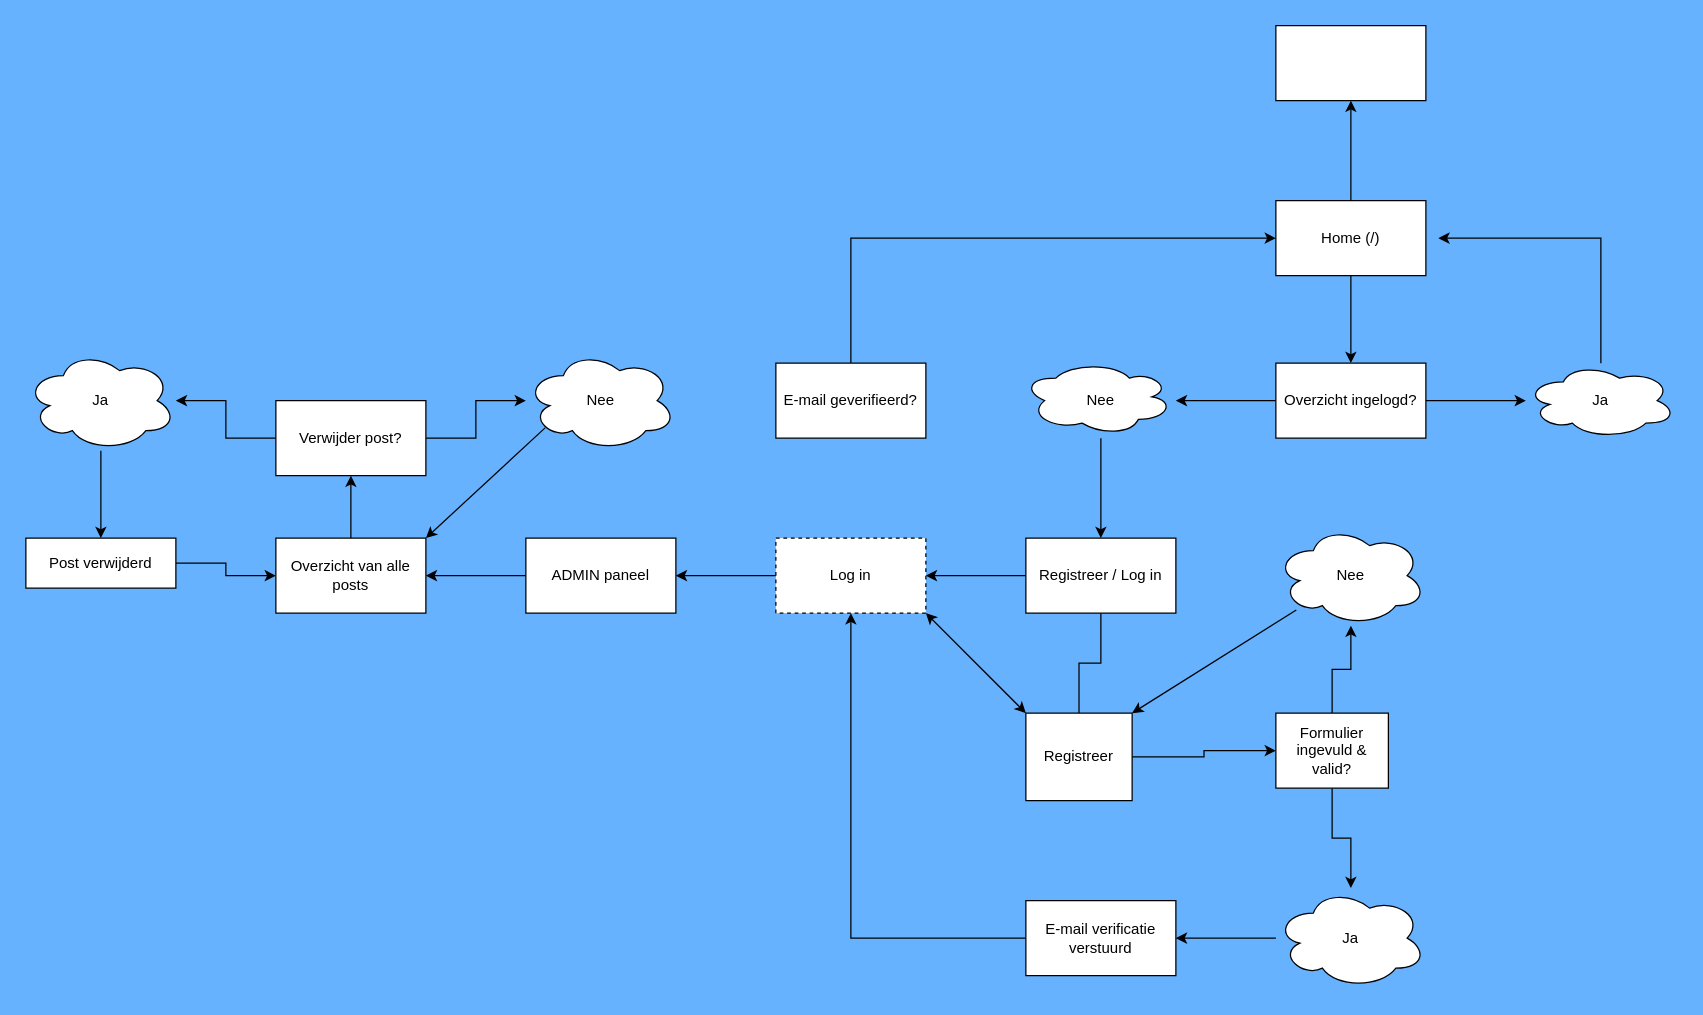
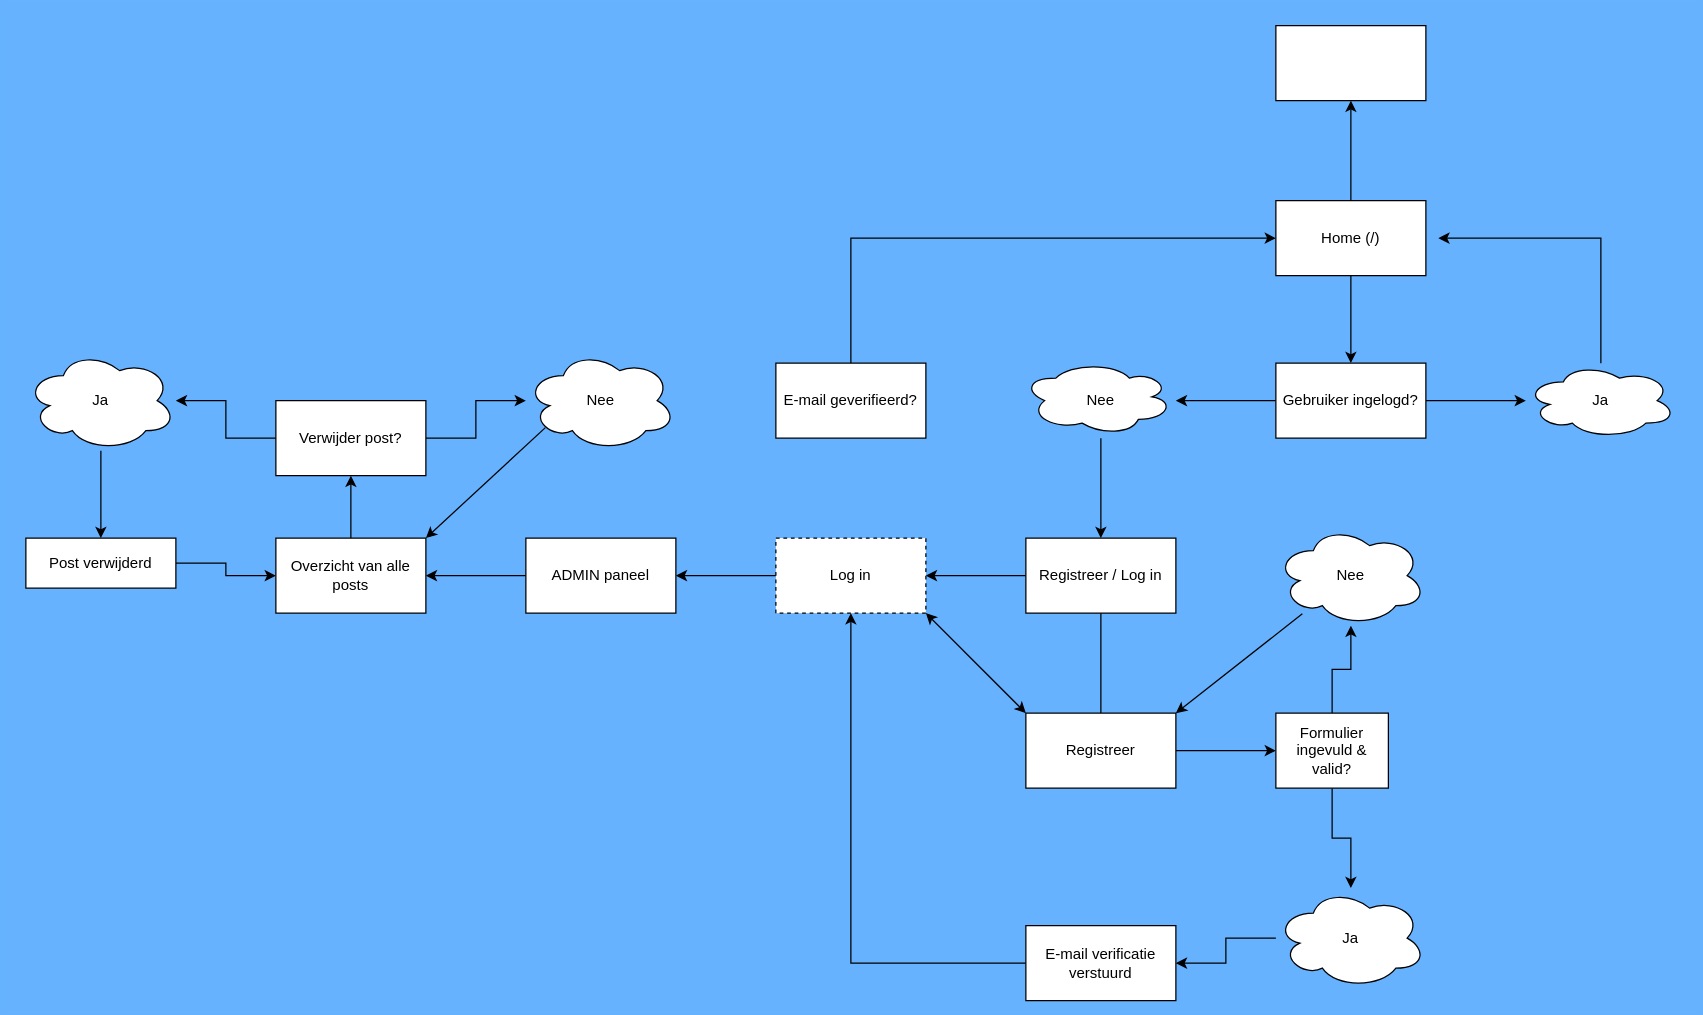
  <mxCell id="0" />
  <mxCell id="1" parent="0" />
  <mxCell id="2" value="" style="edgeStyle=orthogonalEdgeStyle;rounded=0;orthogonalLoop=1;jettySize=auto;html=1;" edge="1" parent="1" source="4" target="7"><mxGeometry relative="1" as="geometry" /></mxCell>
  <mxCell id="3" value="" style="edgeStyle=orthogonalEdgeStyle;rounded=0;orthogonalLoop=1;jettySize=auto;html=1;" edge="1" parent="1" source="4" target="32"><mxGeometry relative="1" as="geometry" /></mxCell>
  <mxCell id="4" value="Home (/)" style="rounded=0;whiteSpace=wrap;html=1;" vertex="1" parent="1"><mxGeometry x="1020" y="160" width="120" height="60" as="geometry" /></mxCell>
  <mxCell id="5" value="" style="edgeStyle=orthogonalEdgeStyle;rounded=0;orthogonalLoop=1;jettySize=auto;html=1;" edge="1" parent="1" source="7" target="10"><mxGeometry relative="1" as="geometry" /></mxCell>
  <mxCell id="6" value="" style="edgeStyle=orthogonalEdgeStyle;rounded=0;orthogonalLoop=1;jettySize=auto;html=1;" edge="1" parent="1" source="7" target="12"><mxGeometry relative="1" as="geometry" /></mxCell>
- <mxCell id="7" value="Overzicht ingelogd?" style="rounded=0;whiteSpace=wrap;html=1;" vertex="1" parent="1"><mxGeometry x="1020" y="290" width="120" height="60" as="geometry" /></mxCell>
+ <mxCell id="7" value="Gebruiker ingelogd?" style="rounded=0;whiteSpace=wrap;html=1;" vertex="1" parent="1"><mxGeometry x="1020" y="290" width="120" height="60" as="geometry" /></mxCell>
  <mxCell id="8" value="" style="edgeStyle=orthogonalEdgeStyle;rounded=0;orthogonalLoop=1;jettySize=auto;html=1;strokeColor=none;entryX=1;entryY=0.25;entryDx=0;entryDy=0;" edge="1" parent="1" source="10" target="4"><mxGeometry relative="1" as="geometry"><mxPoint x="1280" y="190" as="targetPoint" /></mxGeometry></mxCell>
  <mxCell id="9" style="edgeStyle=orthogonalEdgeStyle;rounded=0;orthogonalLoop=1;jettySize=auto;html=1;" edge="1" parent="1" source="10"><mxGeometry relative="1" as="geometry"><mxPoint x="1150" y="190" as="targetPoint" /><Array as="points"><mxPoint x="1280" y="190" /></Array></mxGeometry></mxCell>
  <mxCell id="10" value="Ja" style="whiteSpace=wrap;html=1;rounded=0;shape=cloud;perimeter=ellipsePerimeter;" vertex="1" parent="1"><mxGeometry x="1220" y="290" width="120" height="60" as="geometry" /></mxCell>
  <mxCell id="11" value="" style="edgeStyle=orthogonalEdgeStyle;rounded=0;orthogonalLoop=1;jettySize=auto;html=1;" edge="1" parent="1" source="12" target="15"><mxGeometry relative="1" as="geometry" /></mxCell>
  <mxCell id="12" value="Nee" style="rounded=1;whiteSpace=wrap;html=1;flipV=1;flipH=1;perimeterSpacing=0;imageAspect=1;shape=cloud;perimeter=ellipsePerimeter;" vertex="1" parent="1"><mxGeometry x="820" y="290" width="120" height="60" as="geometry" /></mxCell>
  <mxCell id="13" value="" style="edgeStyle=orthogonalEdgeStyle;rounded=0;orthogonalLoop=1;jettySize=auto;html=1;" edge="1" parent="1" source="15" target="19"><mxGeometry relative="1" as="geometry" /></mxCell>
  <mxCell id="14" style="edgeStyle=orthogonalEdgeStyle;rounded=0;orthogonalLoop=1;jettySize=auto;html=1;entryX=0.5;entryY=0;entryDx=0;entryDy=0;endArrow=none;" edge="1" parent="1" source="15" target="17"><mxGeometry relative="1" as="geometry" /></mxCell>
  <mxCell id="15" value="Registreer / Log in" style="rounded=0;whiteSpace=wrap;html=1;" vertex="1" parent="1"><mxGeometry x="820" y="430" width="120" height="60" as="geometry" /></mxCell>
  <mxCell id="16" value="" style="edgeStyle=orthogonalEdgeStyle;rounded=0;orthogonalLoop=1;jettySize=auto;html=1;" edge="1" parent="1" source="17" target="22"><mxGeometry relative="1" as="geometry" /></mxCell>
- <mxCell id="17" value="Registreer" style="rounded=0;whiteSpace=wrap;html=1;" vertex="1" parent="1"><mxGeometry x="820" y="570" width="85" height="70" as="geometry" /></mxCell>
+ <mxCell id="17" value="Registreer" style="rounded=0;whiteSpace=wrap;html=1;" vertex="1" parent="1"><mxGeometry x="820" y="570" width="120" height="60" as="geometry" /></mxCell>
  <mxCell id="18" value="" style="edgeStyle=orthogonalEdgeStyle;rounded=0;orthogonalLoop=1;jettySize=auto;html=1;" edge="1" parent="1" source="19" target="34"><mxGeometry relative="1" as="geometry" /></mxCell>
  <mxCell id="19" value="Log in" style="rounded=0;whiteSpace=wrap;html=1;dashed=1;" vertex="1" parent="1"><mxGeometry x="620" y="430" width="120" height="60" as="geometry" /></mxCell>
  <mxCell id="20" value="" style="edgeStyle=orthogonalEdgeStyle;rounded=0;orthogonalLoop=1;jettySize=auto;html=1;" edge="1" parent="1" source="22" target="24"><mxGeometry relative="1" as="geometry" /></mxCell>
  <mxCell id="21" value="" style="edgeStyle=orthogonalEdgeStyle;rounded=0;orthogonalLoop=1;jettySize=auto;html=1;" edge="1" parent="1" source="22" target="25"><mxGeometry relative="1" as="geometry" /></mxCell>
  <mxCell id="22" value="Formulier ingevuld &amp;amp; valid?" style="rounded=0;whiteSpace=wrap;html=1;gradientColor=none;glass=0;shadow=0;" vertex="1" parent="1"><mxGeometry x="1020" y="570" width="90" height="60" as="geometry" /></mxCell>
  <mxCell id="23" value="" style="edgeStyle=orthogonalEdgeStyle;rounded=0;orthogonalLoop=1;jettySize=auto;html=1;" edge="1" parent="1" source="24" target="28"><mxGeometry relative="1" as="geometry" /></mxCell>
  <mxCell id="24" value="Ja" style="ellipse;shape=cloud;whiteSpace=wrap;html=1;rounded=0;gradientColor=none;glass=0;shadow=0;" vertex="1" parent="1"><mxGeometry x="1020" y="710" width="120" height="80" as="geometry" /></mxCell>
  <mxCell id="25" value="Nee" style="ellipse;shape=cloud;whiteSpace=wrap;html=1;rounded=0;gradientColor=none;glass=0;shadow=0;" vertex="1" parent="1"><mxGeometry x="1020" y="420" width="120" height="80" as="geometry" /></mxCell>
  <mxCell id="26" value="" style="endArrow=classic;startArrow=classic;html=1;rounded=0;entryX=1;entryY=1;entryDx=0;entryDy=0;exitX=0;exitY=0;exitDx=0;exitDy=0;" edge="1" parent="1" source="17" target="19"><mxGeometry width="50" height="50" relative="1" as="geometry"><mxPoint x="800" y="550" as="sourcePoint" /><mxPoint x="750" y="500" as="targetPoint" /></mxGeometry></mxCell>
  <mxCell id="27" value="" style="edgeStyle=orthogonalEdgeStyle;rounded=0;orthogonalLoop=1;jettySize=auto;html=1;" edge="1" parent="1" source="28" target="19"><mxGeometry relative="1" as="geometry"><mxPoint y="750" as="targetPoint" x="650" /></mxGeometry></mxCell>
- <mxCell id="28" value="E-mail verificatie verstuurd" style="whiteSpace=wrap;html=1;rounded=0;gradientColor=none;glass=0;shadow=0;" vertex="1" parent="1"><mxGeometry x="820" y="720" width="120" height="60" as="geometry" /></mxCell>
+ <mxCell id="28" value="E-mail verificatie verstuurd" style="whiteSpace=wrap;html=1;rounded=0;gradientColor=none;glass=0;shadow=0;" vertex="1" parent="1"><mxGeometry x="820" y="740" width="120" height="60" as="geometry" /></mxCell>
  <mxCell id="29" value="" style="endArrow=classic;html=1;rounded=0;entryX=1;entryY=0;entryDx=0;entryDy=0;" edge="1" parent="1" source="25" target="17"><mxGeometry width="50" height="50" relative="1" as="geometry"><mxPoint x="950" y="530" as="sourcePoint" /><mxPoint x="1000" y="480" as="targetPoint" /></mxGeometry></mxCell>
  <mxCell id="30" style="edgeStyle=orthogonalEdgeStyle;rounded=0;orthogonalLoop=1;jettySize=auto;html=1;exitX=0.5;exitY=0;exitDx=0;exitDy=0;entryX=0;entryY=0.5;entryDx=0;entryDy=0;" edge="1" parent="1" source="31" target="4"><mxGeometry relative="1" as="geometry" /></mxCell>
  <mxCell id="31" value="E-mail geverifieerd?" style="rounded=0;whiteSpace=wrap;html=1;" vertex="1" parent="1"><mxGeometry x="620" y="290" width="120" height="60" as="geometry" /></mxCell>
  <mxCell id="32" value="" style="rounded=0;whiteSpace=wrap;html=1;" vertex="1" parent="1"><mxGeometry x="1020" y="20" width="120" height="60" as="geometry" /></mxCell>
  <mxCell id="33" value="" style="edgeStyle=orthogonalEdgeStyle;rounded=0;orthogonalLoop=1;jettySize=auto;html=1;" edge="1" parent="1" source="34" target="36"><mxGeometry relative="1" as="geometry" /></mxCell>
  <mxCell id="34" value="ADMIN paneel" style="rounded=0;whiteSpace=wrap;html=1;" vertex="1" parent="1"><mxGeometry x="420" y="430" width="120" height="60" as="geometry" /></mxCell>
  <mxCell id="35" value="" style="edgeStyle=orthogonalEdgeStyle;rounded=0;orthogonalLoop=1;jettySize=auto;html=1;" edge="1" parent="1" source="36" target="39"><mxGeometry relative="1" as="geometry" /></mxCell>
  <mxCell id="36" value="Overzicht van alle posts" style="rounded=0;whiteSpace=wrap;html=1;shape=label;" vertex="1" parent="1"><mxGeometry x="220" y="430" width="120" height="60" as="geometry" /></mxCell>
  <mxCell id="37" value="" style="edgeStyle=orthogonalEdgeStyle;rounded=0;orthogonalLoop=1;jettySize=auto;html=1;" edge="1" parent="1" source="39" target="41"><mxGeometry relative="1" as="geometry" /></mxCell>
  <mxCell id="38" value="" style="edgeStyle=orthogonalEdgeStyle;rounded=0;orthogonalLoop=1;jettySize=auto;html=1;" edge="1" parent="1" source="39" target="44"><mxGeometry relative="1" as="geometry" /></mxCell>
  <mxCell id="39" value="Verwijder post?" style="rounded=0;whiteSpace=wrap;html=1;shape=label;" vertex="1" parent="1"><mxGeometry x="220" y="320" width="120" height="60" as="geometry" /></mxCell>
  <mxCell id="40" value="" style="edgeStyle=orthogonalEdgeStyle;rounded=0;orthogonalLoop=1;jettySize=auto;html=1;" edge="1" parent="1" source="41" target="43"><mxGeometry relative="1" as="geometry" /></mxCell>
  <mxCell id="41" value="Ja" style="ellipse;shape=cloud;whiteSpace=wrap;html=1;rounded=0;" vertex="1" parent="1"><mxGeometry x="20" y="280" width="120" height="80" as="geometry" /></mxCell>
  <mxCell id="42" style="edgeStyle=orthogonalEdgeStyle;rounded=0;orthogonalLoop=1;jettySize=auto;html=1;entryX=0;entryY=0.5;entryDx=0;entryDy=0;" edge="1" parent="1" source="43" target="36"><mxGeometry relative="1" as="geometry" /></mxCell>
  <mxCell id="43" value="Post verwijderd" style="whiteSpace=wrap;html=1;rounded=0;" vertex="1" parent="1"><mxGeometry x="20" y="430" width="120" height="40" as="geometry" /></mxCell>
  <mxCell id="44" value="Nee" style="ellipse;shape=cloud;whiteSpace=wrap;html=1;rounded=0;" vertex="1" parent="1"><mxGeometry x="420" y="280" width="120" height="80" as="geometry" /></mxCell>
  <mxCell id="45" value="" style="endArrow=classic;html=1;rounded=0;entryX=1;entryY=0;entryDx=0;entryDy=0;exitX=0.13;exitY=0.77;exitDx=0;exitDy=0;exitPerimeter=0;" edge="1" parent="1" source="44" target="36"><mxGeometry width="50" height="50" relative="1" as="geometry"><mxPoint x="370" y="400" as="sourcePoint" /><mxPoint x="420" y="350" as="targetPoint" /></mxGeometry></mxCell>
